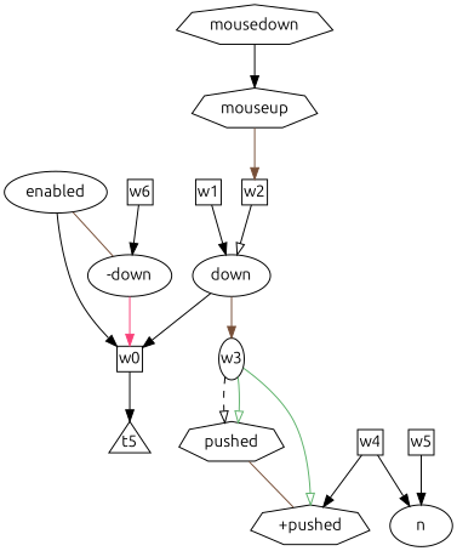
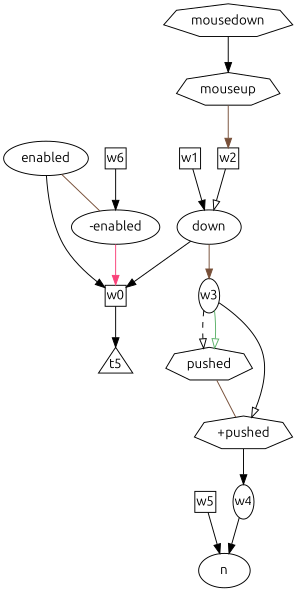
  digraph {
    fontname=Ubuntu
    node [fontname=Ubuntu shape=square]
    edge [fontname=Ubuntu]
    n1 [label=down shape=""]
    w0 [fixedsize=true width=0.3]
    w3 [fixedsize=true shape=ellipse width=0.3]
    n4 [fixedsize=true label=t5 shape=triangle width=0.5]
    n5 [label=pushed shape=septagon]
    n6 [label="+pushed" shape=septagon]
    n7 [label=enabled shape=""]
-   n8 [label="-down" shape=""]
+   n8 [label="-enabled" shape=""]
    n9 [label=mousedown shape=septagon]
    n10 [label=mouseup shape=septagon]
    w1 [fixedsize=true width=0.3]
    w2 [fixedsize=true width=0.3]
-   w4 [fixedsize=true width=0.3]
+   w4 [fixedsize=true shape=ellipse width=0.3]
    n14 [label=n shape=""]
    w6 [fixedsize=true width=0.3]
    w5 [fixedsize=true width=0.3]
    n1 -> w0
    n1 -> w3 [color="#774f38"]
    w0 -> n4
    w3 -> n5 [arrowhead=empty style=dashed]
    w3 -> n5 [arrowhead=empty color="#5eb26b"]
-   w3 -> n6 [arrowhead=empty color="#5eb26b"]
+   w3 -> n6 [arrowhead=empty color=black]
    n5 -> n6 [arrowhead=none color="#774f38"]
-   w4 -> n6
+   n6 -> w4
    n7 -> w0
    n7 -> n8 [arrowhead=none color="#774f38"]
    n8 -> w0 [color="#f94179"]
    n9 -> n10
    n10 -> w2 [color="#774f38"]
    w1 -> n1
    w2 -> n1 [arrowhead=empty]
    w4 -> n14
    w6 -> n8
    w5 -> n14
  }
